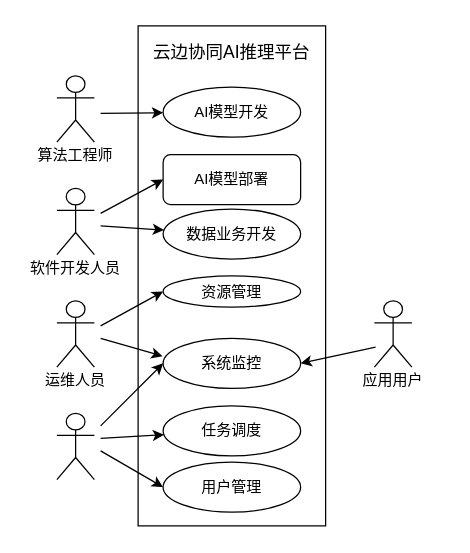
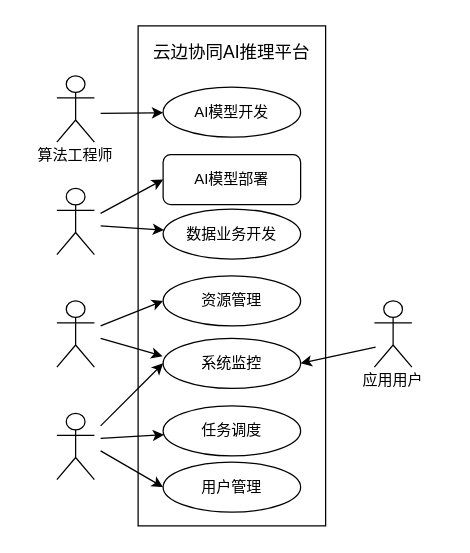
  <mxCell id="0" />
  <mxCell id="1" parent="0" />
  <mxCell id="2" value="" style="rounded=0;whiteSpace=wrap;html=1;" parent="1" vertex="1"><mxGeometry x="110" y="20" width="150" height="400" as="geometry" /></mxCell>
  <mxCell id="3" value="" style="group" parent="1" vertex="1" connectable="0"><mxGeometry x="20" y="60" width="80" height="75" as="geometry" /></mxCell>
  <mxCell id="4" value="" style="shape=umlActor;verticalLabelPosition=bottom;verticalAlign=top;html=1;container=0;" parent="3" vertex="1"><mxGeometry x="25" width="30" height="52.941" as="geometry" /></mxCell>
  <mxCell id="5" value="&lt;div&gt;算法工程师&lt;/div&gt;" style="text;html=1;align=center;verticalAlign=middle;whiteSpace=wrap;rounded=0;container=0;" parent="3" vertex="1"><mxGeometry y="52.941" width="80" height="22.059" as="geometry" /></mxCell>
  <mxCell id="6" value="" style="group" parent="1" vertex="1" connectable="0"><mxGeometry x="20" y="150" width="80" height="75" as="geometry" /></mxCell>
  <mxCell id="7" value="" style="shape=umlActor;verticalLabelPosition=bottom;verticalAlign=top;html=1;container=0;" parent="6" vertex="1"><mxGeometry x="25" width="30" height="52.941" as="geometry" /></mxCell>
- <mxCell id="8" value="&lt;div&gt;软件开发人员&lt;/div&gt;" style="text;html=1;align=center;verticalAlign=middle;whiteSpace=wrap;rounded=0;container=0;" parent="6" vertex="1"><mxGeometry y="52.941" width="80" height="22.059" as="geometry" /></mxCell>
  <mxCell id="9" value="&lt;div&gt;AI模型开发&lt;/div&gt;" style="ellipse;whiteSpace=wrap;html=1;" parent="1" vertex="1"><mxGeometry x="130" y="69" width="110" height="40" as="geometry" /></mxCell>
  <mxCell id="10" value="AI模型部署" style="whiteSpace=wrap;html=1;rounded=1;" parent="1" vertex="1"><mxGeometry x="130" y="123" width="110" height="40" as="geometry" /></mxCell>
  <mxCell id="11" value="" style="group" parent="1" vertex="1" connectable="0"><mxGeometry x="20" y="240" width="80" height="75" as="geometry" /></mxCell>
  <mxCell id="12" value="" style="shape=umlActor;verticalLabelPosition=bottom;verticalAlign=top;html=1;container=0;" parent="11" vertex="1"><mxGeometry x="25" width="30" height="52.941" as="geometry" /></mxCell>
- <mxCell id="13" value="&lt;div&gt;运维人员&lt;/div&gt;" style="text;html=1;align=center;verticalAlign=middle;whiteSpace=wrap;rounded=0;container=0;" parent="11" vertex="1"><mxGeometry y="52.941" width="80" height="22.059" as="geometry" /></mxCell>
  <mxCell id="14" value="" style="group" parent="1" vertex="1" connectable="0"><mxGeometry x="20" y="330" width="80" height="75" as="geometry" /></mxCell>
  <mxCell id="15" value="" style="shape=umlActor;verticalLabelPosition=bottom;verticalAlign=top;html=1;container=0;" parent="14" vertex="1"><mxGeometry x="25" width="30" height="52.941" as="geometry" /></mxCell>
  <mxCell id="16" value="&lt;div&gt;&lt;span style=&quot;background-color: transparent; color: light-dark(rgb(0, 0, 0), rgb(255, 255, 255));&quot;&gt;任务调度&lt;/span&gt;&lt;/div&gt;" style="ellipse;whiteSpace=wrap;html=1;" parent="1" vertex="1"><mxGeometry x="130" y="324" width="110" height="40" as="geometry" /></mxCell>
  <mxCell id="17" value="" style="endArrow=classic;html=1;rounded=0;" parent="1" target="16" edge="1"><mxGeometry width="50" height="50" relative="1" as="geometry"><mxPoint x="80" y="350" as="sourcePoint" /><mxPoint x="170" y="137.5" as="targetPoint" /></mxGeometry></mxCell>
  <mxCell id="18" value="" style="endArrow=classic;html=1;rounded=0;entryX=0;entryY=0.5;entryDx=0;entryDy=0;" parent="1" target="10" edge="1"><mxGeometry width="50" height="50" relative="1" as="geometry"><mxPoint x="80" y="170" as="sourcePoint" /><mxPoint x="170" y="262.5" as="targetPoint" /></mxGeometry></mxCell>
  <mxCell id="19" value="" style="endArrow=classic;html=1;rounded=0;" parent="1" target="9" edge="1"><mxGeometry width="50" height="50" relative="1" as="geometry"><mxPoint x="80" y="90" as="sourcePoint" /><mxPoint x="170" y="248" as="targetPoint" /></mxGeometry></mxCell>
- <mxCell id="20" value="&lt;div&gt;资源管理&lt;/div&gt;" style="ellipse;whiteSpace=wrap;html=1;" parent="1" vertex="1"><mxGeometry x="130" y="220" width="110" height="25" as="geometry" /></mxCell>
+ <mxCell id="20" value="&lt;div&gt;资源管理&lt;/div&gt;" style="ellipse;whiteSpace=wrap;html=1;" parent="1" vertex="1"><mxGeometry x="130" y="220" width="110" height="40" as="geometry" /></mxCell>
  <mxCell id="21" value="" style="endArrow=classic;html=1;rounded=0;entryX=0;entryY=0.5;entryDx=0;entryDy=0;" parent="1" target="20" edge="1"><mxGeometry width="50" height="50" relative="1" as="geometry"><mxPoint x="80" y="260" as="sourcePoint" /><mxPoint x="150" y="230" as="targetPoint" /></mxGeometry></mxCell>
  <mxCell id="22" value="&lt;div&gt;系统监控&lt;/div&gt;" style="ellipse;whiteSpace=wrap;html=1;" parent="1" vertex="1"><mxGeometry x="130" y="270" width="110" height="40" as="geometry" /></mxCell>
  <mxCell id="23" value="" style="endArrow=classic;html=1;rounded=0;entryX=-0.004;entryY=0.356;entryDx=0;entryDy=0;entryPerimeter=0;" parent="1" target="22" edge="1"><mxGeometry width="50" height="50" relative="1" as="geometry"><mxPoint x="80" y="270" as="sourcePoint" /><mxPoint x="150" y="298" as="targetPoint" /></mxGeometry></mxCell>
  <mxCell id="24" value="" style="endArrow=classic;html=1;rounded=0;entryX=0;entryY=0.5;entryDx=0;entryDy=0;" parent="1" target="22" edge="1"><mxGeometry width="50" height="50" relative="1" as="geometry"><mxPoint x="80" y="340" as="sourcePoint" /><mxPoint x="150" y="298" as="targetPoint" /></mxGeometry></mxCell>
  <mxCell id="25" value="用户管理" style="ellipse;whiteSpace=wrap;html=1;" parent="1" vertex="1"><mxGeometry x="130" y="369" width="110" height="40" as="geometry" /></mxCell>
  <mxCell id="26" value="" style="endArrow=classic;html=1;rounded=0;entryX=0;entryY=0.5;entryDx=0;entryDy=0;" parent="1" target="25" edge="1"><mxGeometry width="50" height="50" relative="1" as="geometry"><mxPoint x="80" y="360" as="sourcePoint" /><mxPoint x="158" y="339" as="targetPoint" /></mxGeometry></mxCell>
  <mxCell id="27" value="" style="group" parent="1" vertex="1" connectable="0"><mxGeometry x="274" y="240" width="80" height="75" as="geometry" /></mxCell>
  <mxCell id="28" value="" style="shape=umlActor;verticalLabelPosition=bottom;verticalAlign=top;html=1;container=0;" parent="27" vertex="1"><mxGeometry x="25" width="30" height="52.941" as="geometry" /></mxCell>
  <mxCell id="29" value="&lt;div&gt;应用用户&lt;/div&gt;" style="text;html=1;align=center;verticalAlign=middle;whiteSpace=wrap;rounded=0;container=0;" parent="27" vertex="1"><mxGeometry y="52.941" width="80" height="22.059" as="geometry" /></mxCell>
  <mxCell id="30" value="" style="endArrow=classic;html=1;rounded=0;entryX=1;entryY=0.5;entryDx=0;entryDy=0;" parent="1" target="22" edge="1"><mxGeometry width="50" height="50" relative="1" as="geometry"><mxPoint x="300" y="277" as="sourcePoint" /><mxPoint x="234" y="220" as="targetPoint" /></mxGeometry></mxCell>
  <mxCell id="31" value="&lt;font style=&quot;font-size: 14px;&quot;&gt;云边协同AI推理平台&lt;/font&gt;" style="text;html=1;align=center;verticalAlign=middle;whiteSpace=wrap;rounded=0;" parent="1" vertex="1"><mxGeometry x="117" y="26" width="136" height="30" as="geometry" /></mxCell>
  <mxCell id="32" value="数据业务开发" style="ellipse;whiteSpace=wrap;html=1;" parent="1" vertex="1"><mxGeometry x="130" y="166.5" width="110" height="40" as="geometry" /></mxCell>
  <mxCell id="33" value="" style="endArrow=classic;html=1;rounded=0;" parent="1" target="32" edge="1"><mxGeometry width="50" height="50" relative="1" as="geometry"><mxPoint x="80" y="180" as="sourcePoint" /><mxPoint x="157" y="161" as="targetPoint" /></mxGeometry></mxCell>
